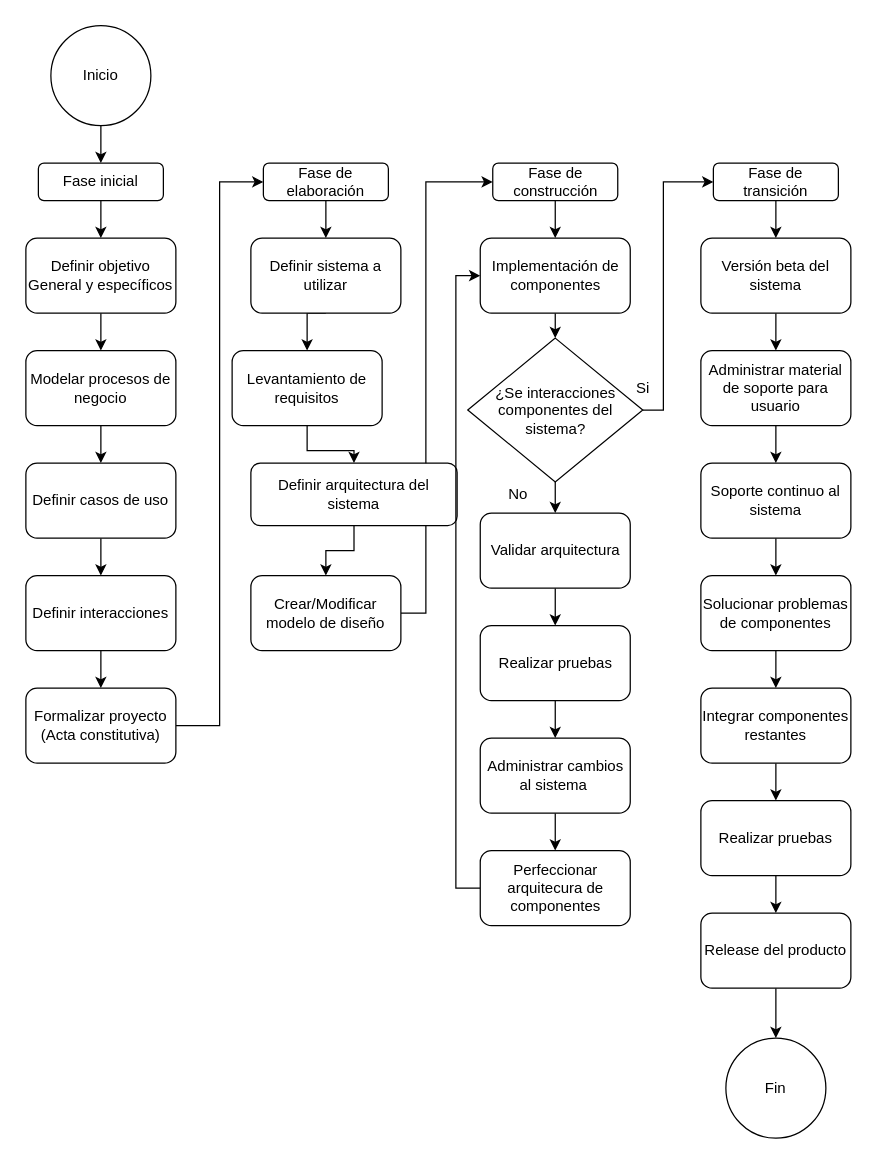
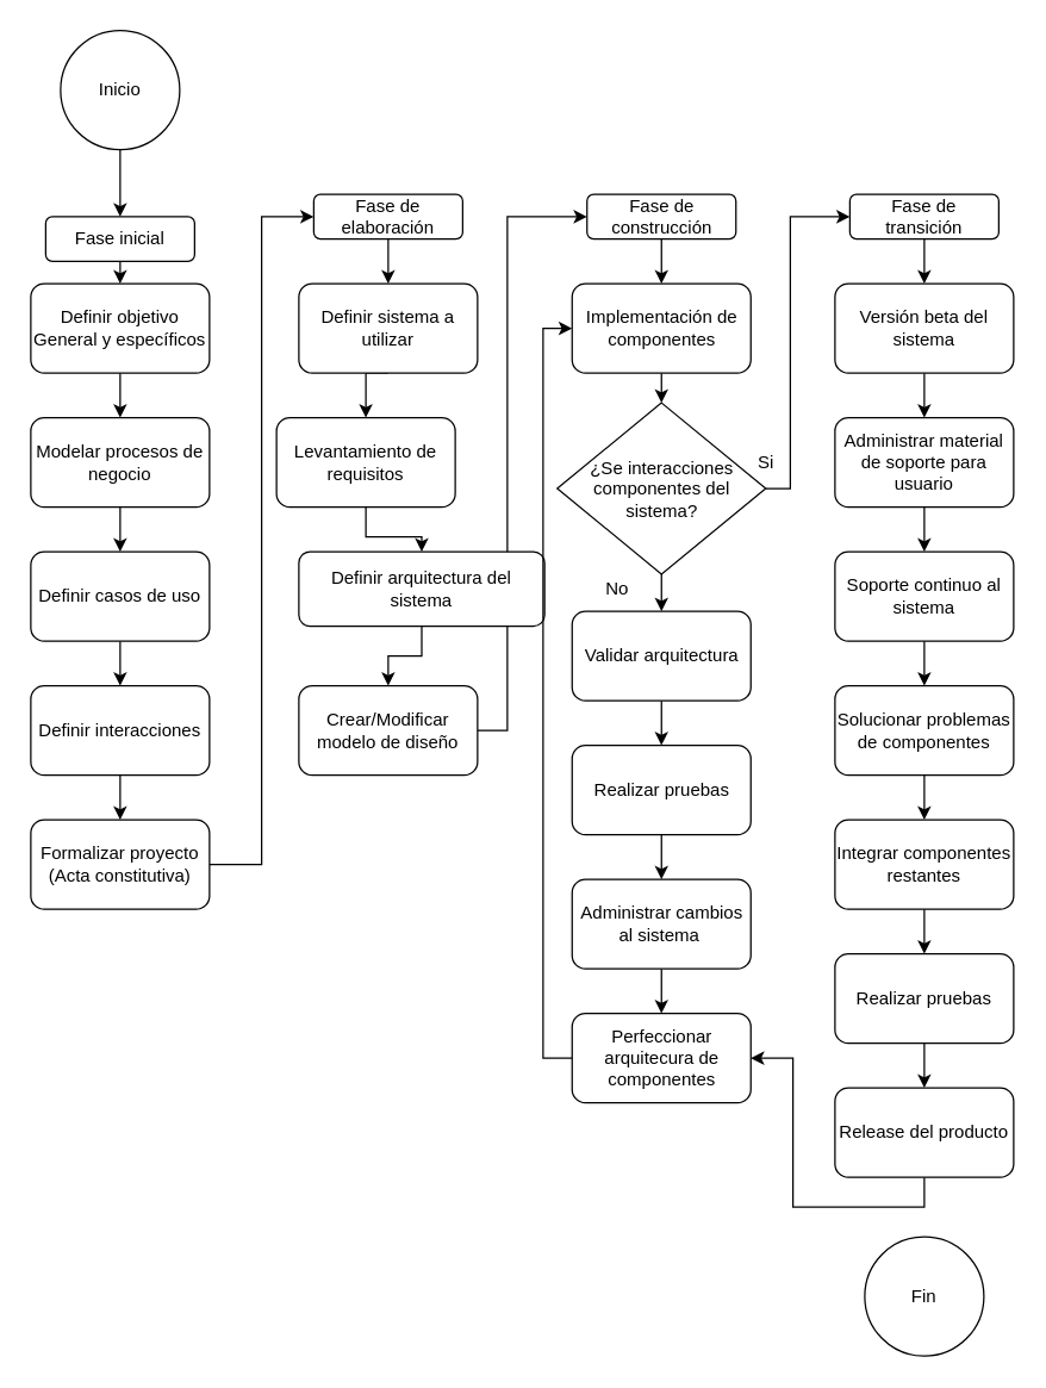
  <mxCell id="0" />
  <mxCell id="1" parent="0" />
  <mxCell id="2" style="edgeStyle=orthogonalEdgeStyle;rounded=0;orthogonalLoop=1;jettySize=auto;html=1;entryX=0.5;entryY=0;entryDx=0;entryDy=0;" parent="1" source="3" target="19" edge="1"><mxGeometry relative="1" as="geometry" /></mxCell>
  <mxCell id="3" value="Inicio" style="ellipse;whiteSpace=wrap;html=1;aspect=fixed;" parent="1" vertex="1"><mxGeometry x="40" y="20" width="80" height="80" as="geometry" /></mxCell>
  <mxCell id="4" style="edgeStyle=orthogonalEdgeStyle;rounded=0;orthogonalLoop=1;jettySize=auto;html=1;exitX=0.5;exitY=1;exitDx=0;exitDy=0;entryX=0.5;entryY=0;entryDx=0;entryDy=0;" parent="1" source="5" target="57" edge="1"><mxGeometry relative="1" as="geometry" /></mxCell>
  <mxCell id="5" value="Modelar procesos de negocio" style="rounded=1;whiteSpace=wrap;html=1;" parent="1" vertex="1"><mxGeometry x="20" y="280" width="120" height="60" as="geometry" /></mxCell>
  <mxCell id="6" style="edgeStyle=orthogonalEdgeStyle;rounded=0;orthogonalLoop=1;jettySize=auto;html=1;entryX=0;entryY=0.5;entryDx=0;entryDy=0;" parent="1" source="7" target="23" edge="1"><mxGeometry relative="1" as="geometry" /></mxCell>
  <mxCell id="7" value="Formalizar proyecto (Acta constitutiva)" style="rounded=1;whiteSpace=wrap;html=1;" parent="1" vertex="1"><mxGeometry x="20" y="550" width="120" height="60" as="geometry" /></mxCell>
  <mxCell id="8" style="edgeStyle=orthogonalEdgeStyle;rounded=0;orthogonalLoop=1;jettySize=auto;html=1;entryX=0;entryY=0.5;entryDx=0;entryDy=0;" parent="1" source="9" target="29" edge="1"><mxGeometry relative="1" as="geometry"><Array as="points"><mxPoint x="340" y="490" /><mxPoint x="340" y="145" /></Array></mxGeometry></mxCell>
  <mxCell id="9" value="Crear/Modificar modelo de diseño" style="rounded=1;whiteSpace=wrap;html=1;" parent="1" vertex="1"><mxGeometry x="200" y="460" width="120" height="60" as="geometry" /></mxCell>
  <mxCell id="10" style="edgeStyle=orthogonalEdgeStyle;rounded=0;orthogonalLoop=1;jettySize=auto;html=1;exitX=0.5;exitY=1;exitDx=0;exitDy=0;entryX=0.5;entryY=0;entryDx=0;entryDy=0;" parent="1" source="11" target="38" edge="1"><mxGeometry relative="1" as="geometry" /></mxCell>
  <mxCell id="11" value="Implementación de componentes" style="rounded=1;whiteSpace=wrap;html=1;" parent="1" vertex="1"><mxGeometry x="383.5" y="190" width="120" height="60" as="geometry" /></mxCell>
  <mxCell id="12" style="edgeStyle=orthogonalEdgeStyle;rounded=0;orthogonalLoop=1;jettySize=auto;html=1;exitX=0.5;exitY=1;exitDx=0;exitDy=0;" parent="1" source="13" target="17" edge="1"><mxGeometry relative="1" as="geometry" /></mxCell>
  <mxCell id="13" value="Realizar pruebas" style="rounded=1;whiteSpace=wrap;html=1;" parent="1" vertex="1"><mxGeometry x="383.5" y="500" width="120" height="60" as="geometry" /></mxCell>
  <mxCell id="14" style="edgeStyle=orthogonalEdgeStyle;rounded=0;orthogonalLoop=1;jettySize=auto;html=1;exitX=0.5;exitY=1;exitDx=0;exitDy=0;" parent="1" source="15" target="5" edge="1"><mxGeometry relative="1" as="geometry" /></mxCell>
  <mxCell id="15" value="Definir objetivo General y específicos" style="rounded=1;whiteSpace=wrap;html=1;" parent="1" vertex="1"><mxGeometry x="20" y="190" width="120" height="60" as="geometry" /></mxCell>
  <mxCell id="16" style="edgeStyle=orthogonalEdgeStyle;rounded=0;orthogonalLoop=1;jettySize=auto;html=1;exitX=0.5;exitY=1;exitDx=0;exitDy=0;entryX=0.5;entryY=0;entryDx=0;entryDy=0;" parent="1" source="17" target="35" edge="1"><mxGeometry relative="1" as="geometry" /></mxCell>
  <mxCell id="17" value="Administrar cambios al sistema&amp;nbsp;" style="rounded=1;whiteSpace=wrap;html=1;" parent="1" vertex="1"><mxGeometry x="383.5" y="590" width="120" height="60" as="geometry" /></mxCell>
  <mxCell id="18" style="edgeStyle=orthogonalEdgeStyle;rounded=0;orthogonalLoop=1;jettySize=auto;html=1;exitX=0.5;exitY=1;exitDx=0;exitDy=0;entryX=0.5;entryY=0;entryDx=0;entryDy=0;" parent="1" source="19" target="15" edge="1"><mxGeometry relative="1" as="geometry" /></mxCell>
- <mxCell id="19" value="Fase inicial" style="rounded=1;whiteSpace=wrap;html=1;" parent="1" vertex="1"><mxGeometry x="30" y="130" width="100" height="30" as="geometry" /></mxCell>
+ <mxCell id="19" value="Fase inicial" style="rounded=1;whiteSpace=wrap;html=1;" parent="1" vertex="1"><mxGeometry x="30" y="145" width="100" height="30" as="geometry" /></mxCell>
  <mxCell id="20" style="edgeStyle=orthogonalEdgeStyle;rounded=0;orthogonalLoop=1;jettySize=auto;html=1;exitX=0.5;exitY=1;exitDx=0;exitDy=0;entryX=0.5;entryY=0;entryDx=0;entryDy=0;" parent="1" source="21" target="25" edge="1"><mxGeometry relative="1" as="geometry" /></mxCell>
  <mxCell id="21" value="Definir sistema a utilizar" style="rounded=1;whiteSpace=wrap;html=1;" parent="1" vertex="1"><mxGeometry x="200" y="190" width="120" height="60" as="geometry" /></mxCell>
  <mxCell id="22" style="edgeStyle=orthogonalEdgeStyle;rounded=0;orthogonalLoop=1;jettySize=auto;html=1;" parent="1" source="23" target="21" edge="1"><mxGeometry relative="1" as="geometry" /></mxCell>
  <mxCell id="23" value="Fase de elaboración" style="rounded=1;whiteSpace=wrap;html=1;" parent="1" vertex="1"><mxGeometry x="210" y="130" width="100" height="30" as="geometry" /></mxCell>
  <mxCell id="24" style="edgeStyle=orthogonalEdgeStyle;rounded=0;orthogonalLoop=1;jettySize=auto;html=1;exitX=0.5;exitY=1;exitDx=0;exitDy=0;entryX=0.5;entryY=0;entryDx=0;entryDy=0;" parent="1" source="25" target="27" edge="1"><mxGeometry relative="1" as="geometry" /></mxCell>
  <mxCell id="25" value="Levantamiento de requisitos" style="rounded=1;whiteSpace=wrap;html=1;" parent="1" vertex="1"><mxGeometry x="185" y="280" width="120" height="60" as="geometry" /></mxCell>
  <mxCell id="26" style="edgeStyle=orthogonalEdgeStyle;rounded=0;orthogonalLoop=1;jettySize=auto;html=1;exitX=0.5;exitY=1;exitDx=0;exitDy=0;entryX=0.5;entryY=0;entryDx=0;entryDy=0;" parent="1" source="27" target="9" edge="1"><mxGeometry relative="1" as="geometry" /></mxCell>
  <mxCell id="27" value="Definir arquitectura del sistema" style="rounded=1;whiteSpace=wrap;html=1;" parent="1" vertex="1"><mxGeometry x="200" y="370" width="165" height="50" as="geometry" /></mxCell>
  <mxCell id="28" style="edgeStyle=orthogonalEdgeStyle;rounded=0;orthogonalLoop=1;jettySize=auto;html=1;" parent="1" source="29" target="11" edge="1"><mxGeometry relative="1" as="geometry" /></mxCell>
  <mxCell id="29" value="Fase de construcción" style="rounded=1;whiteSpace=wrap;html=1;" parent="1" vertex="1"><mxGeometry x="393.5" y="130" width="100" height="30" as="geometry" /></mxCell>
  <mxCell id="30" style="edgeStyle=orthogonalEdgeStyle;rounded=0;orthogonalLoop=1;jettySize=auto;html=1;entryX=0.5;entryY=0;entryDx=0;entryDy=0;" parent="1" source="31" target="13" edge="1"><mxGeometry relative="1" as="geometry" /></mxCell>
  <mxCell id="31" value="Validar arquitectura" style="rounded=1;whiteSpace=wrap;html=1;" parent="1" vertex="1"><mxGeometry x="383.5" y="410" width="120" height="60" as="geometry" /></mxCell>
  <mxCell id="32" style="edgeStyle=orthogonalEdgeStyle;rounded=0;orthogonalLoop=1;jettySize=auto;html=1;exitX=0.5;exitY=1;exitDx=0;exitDy=0;entryX=0.5;entryY=0;entryDx=0;entryDy=0;" parent="1" source="33" target="7" edge="1"><mxGeometry relative="1" as="geometry" /></mxCell>
  <mxCell id="33" value="Definir interacciones" style="rounded=1;whiteSpace=wrap;html=1;" parent="1" vertex="1"><mxGeometry x="20" y="460" width="120" height="60" as="geometry" /></mxCell>
  <mxCell id="34" style="edgeStyle=orthogonalEdgeStyle;rounded=0;orthogonalLoop=1;jettySize=auto;html=1;entryX=0;entryY=0.5;entryDx=0;entryDy=0;" parent="1" source="35" target="11" edge="1"><mxGeometry relative="1" as="geometry"><Array as="points"><mxPoint x="364" y="710" /><mxPoint x="364" y="220" /></Array></mxGeometry></mxCell>
  <mxCell id="35" value="Perfeccionar arquitecura de componentes" style="rounded=1;whiteSpace=wrap;html=1;" parent="1" vertex="1"><mxGeometry x="383.5" y="680" width="120" height="60" as="geometry" /></mxCell>
  <mxCell id="36" style="edgeStyle=orthogonalEdgeStyle;rounded=0;orthogonalLoop=1;jettySize=auto;html=1;entryX=0.5;entryY=0;entryDx=0;entryDy=0;" parent="1" source="38" target="31" edge="1"><mxGeometry relative="1" as="geometry" /></mxCell>
  <mxCell id="37" style="edgeStyle=orthogonalEdgeStyle;rounded=0;orthogonalLoop=1;jettySize=auto;html=1;entryX=0;entryY=0.5;entryDx=0;entryDy=0;" parent="1" source="38" target="40" edge="1"><mxGeometry relative="1" as="geometry"><Array as="points"><mxPoint x="530" y="327" /><mxPoint x="530" y="145" /></Array></mxGeometry></mxCell>
  <mxCell id="38" value="¿Se interacciones componentes del sistema?" style="rhombus;whiteSpace=wrap;html=1;" parent="1" vertex="1"><mxGeometry x="373.5" y="270" width="140" height="115" as="geometry" /></mxCell>
  <mxCell id="39" style="edgeStyle=orthogonalEdgeStyle;rounded=0;orthogonalLoop=1;jettySize=auto;html=1;exitX=0.5;exitY=1;exitDx=0;exitDy=0;entryX=0.5;entryY=0;entryDx=0;entryDy=0;" parent="1" source="40" target="46" edge="1"><mxGeometry relative="1" as="geometry" /></mxCell>
  <mxCell id="40" value="Fase de transición" style="rounded=1;whiteSpace=wrap;html=1;" parent="1" vertex="1"><mxGeometry x="570" y="130" width="100" height="30" as="geometry" /></mxCell>
  <mxCell id="41" style="edgeStyle=orthogonalEdgeStyle;rounded=0;orthogonalLoop=1;jettySize=auto;html=1;entryX=0.5;entryY=0;entryDx=0;entryDy=0;" parent="1" source="42" target="44" edge="1"><mxGeometry relative="1" as="geometry" /></mxCell>
  <mxCell id="42" value="Administrar material de soporte para usuario" style="rounded=1;whiteSpace=wrap;html=1;" parent="1" vertex="1"><mxGeometry x="560" y="280" width="120" height="60" as="geometry" /></mxCell>
  <mxCell id="43" style="edgeStyle=orthogonalEdgeStyle;rounded=0;orthogonalLoop=1;jettySize=auto;html=1;exitX=0.5;exitY=1;exitDx=0;exitDy=0;entryX=0.5;entryY=0;entryDx=0;entryDy=0;" parent="1" source="44" target="48" edge="1"><mxGeometry relative="1" as="geometry" /></mxCell>
  <mxCell id="44" value="Soporte continuo al sistema" style="rounded=1;whiteSpace=wrap;html=1;" parent="1" vertex="1"><mxGeometry x="560" y="370" width="120" height="60" as="geometry" /></mxCell>
  <mxCell id="45" style="edgeStyle=orthogonalEdgeStyle;rounded=0;orthogonalLoop=1;jettySize=auto;html=1;exitX=0.5;exitY=1;exitDx=0;exitDy=0;entryX=0.5;entryY=0;entryDx=0;entryDy=0;" parent="1" source="46" target="42" edge="1"><mxGeometry relative="1" as="geometry" /></mxCell>
  <mxCell id="46" value="Versión beta del sistema" style="rounded=1;whiteSpace=wrap;html=1;" parent="1" vertex="1"><mxGeometry x="560" y="190" width="120" height="60" as="geometry" /></mxCell>
  <mxCell id="47" style="edgeStyle=orthogonalEdgeStyle;rounded=0;orthogonalLoop=1;jettySize=auto;html=1;exitX=0.5;exitY=1;exitDx=0;exitDy=0;entryX=0.5;entryY=0;entryDx=0;entryDy=0;" parent="1" source="48" target="50" edge="1"><mxGeometry relative="1" as="geometry" /></mxCell>
  <mxCell id="48" value="Solucionar problemas de componentes" style="rounded=1;whiteSpace=wrap;html=1;" parent="1" vertex="1"><mxGeometry x="560" y="460" width="120" height="60" as="geometry" /></mxCell>
  <mxCell id="49" style="edgeStyle=orthogonalEdgeStyle;rounded=0;orthogonalLoop=1;jettySize=auto;html=1;exitX=0.5;exitY=1;exitDx=0;exitDy=0;entryX=0.5;entryY=0;entryDx=0;entryDy=0;" parent="1" source="50" target="52" edge="1"><mxGeometry relative="1" as="geometry" /></mxCell>
  <mxCell id="50" value="Integrar componentes restantes" style="rounded=1;whiteSpace=wrap;html=1;" parent="1" vertex="1"><mxGeometry x="560" y="550" width="120" height="60" as="geometry" /></mxCell>
  <mxCell id="51" style="edgeStyle=orthogonalEdgeStyle;rounded=0;orthogonalLoop=1;jettySize=auto;html=1;exitX=0.5;exitY=1;exitDx=0;exitDy=0;entryX=0.5;entryY=0;entryDx=0;entryDy=0;" parent="1" source="52" target="54" edge="1"><mxGeometry relative="1" as="geometry" /></mxCell>
  <mxCell id="52" value="Realizar pruebas" style="rounded=1;whiteSpace=wrap;html=1;" parent="1" vertex="1"><mxGeometry x="560" y="640" width="120" height="60" as="geometry" /></mxCell>
- <mxCell id="53" style="edgeStyle=orthogonalEdgeStyle;rounded=0;orthogonalLoop=1;jettySize=auto;html=1;exitX=0.5;exitY=1;exitDx=0;exitDy=0;entryX=0.5;entryY=0;entryDx=0;entryDy=0;" parent="1" source="54" target="55" edge="1"><mxGeometry relative="1" as="geometry" /></mxCell>
+ <mxCell id="53" style="edgeStyle=orthogonalEdgeStyle;rounded=0;orthogonalLoop=1;jettySize=auto;html=1;exitX=0.5;exitY=1;exitDx=0;exitDy=0;" parent="1" source="54" target="35" edge="1"><mxGeometry relative="1" as="geometry" /></mxCell>
  <mxCell id="54" value="Release del producto" style="rounded=1;whiteSpace=wrap;html=1;" parent="1" vertex="1"><mxGeometry x="560" y="730" width="120" height="60" as="geometry" /></mxCell>
  <mxCell id="55" value="Fin" style="ellipse;whiteSpace=wrap;html=1;aspect=fixed;" parent="1" vertex="1"><mxGeometry x="580" y="830" width="80" height="80" as="geometry" /></mxCell>
  <mxCell id="56" style="edgeStyle=orthogonalEdgeStyle;rounded=0;orthogonalLoop=1;jettySize=auto;html=1;exitX=0.5;exitY=1;exitDx=0;exitDy=0;entryX=0.5;entryY=0;entryDx=0;entryDy=0;" parent="1" source="57" target="33" edge="1"><mxGeometry relative="1" as="geometry" /></mxCell>
  <mxCell id="57" value="Definir casos de uso" style="rounded=1;whiteSpace=wrap;html=1;" parent="1" vertex="1"><mxGeometry x="20" y="370" width="120" height="60" as="geometry" /></mxCell>
  <mxCell id="58" value="Si" style="text;html=1;strokeColor=none;fillColor=none;align=center;verticalAlign=middle;whiteSpace=wrap;rounded=0;" vertex="1" parent="1"><mxGeometry x="493.5" y="300" width="40" height="20" as="geometry" /></mxCell>
  <mxCell id="59" value="No" style="text;html=1;strokeColor=none;fillColor=none;align=center;verticalAlign=middle;whiteSpace=wrap;rounded=0;" vertex="1" parent="1"><mxGeometry x="394" y="385" width="40" height="20" as="geometry" /></mxCell>
